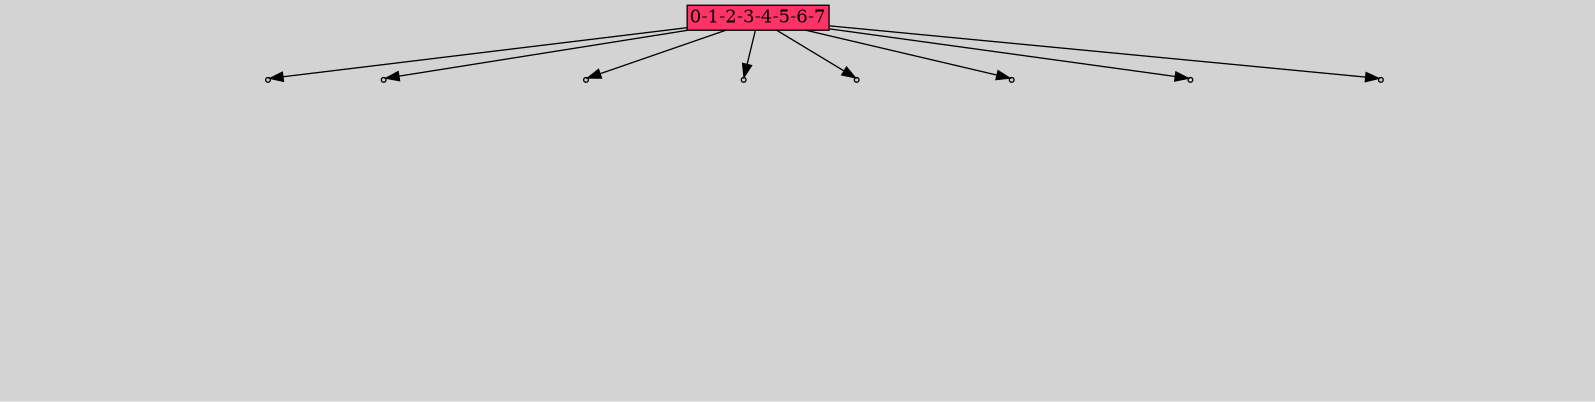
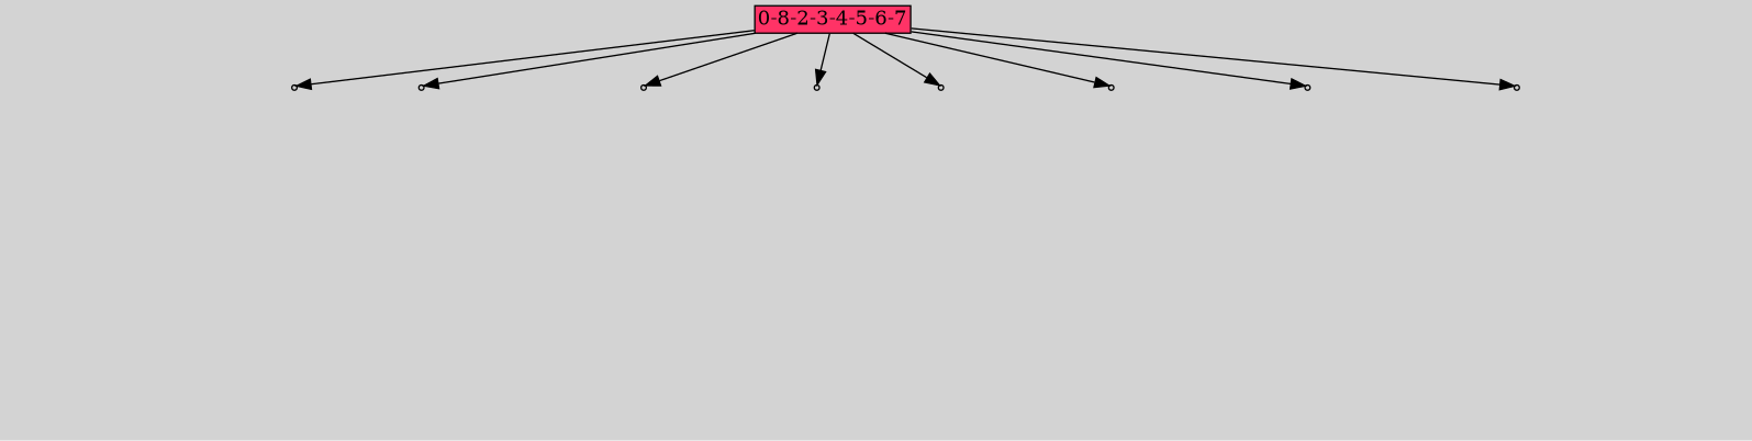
  digraph {
    bgcolor=lightgray
    node [shape=box style=filled]
-   n1 [fillcolor="#ff3366" height=0 label="0-1-2-3-4-5-6-7" margin=0.03 width=0]
+   n1 [fillcolor="#ff3366" height=0 label="0-8-2-3-4-5-6-7" margin=0.03 width=0]
    n2 [fillcolor="#cccccc" label=1 shape=point]
    n3 [fillcolor="#cccccc" label=1 shape=point]
    n4 [fillcolor="#cccccc" label=1 shape=point]
    n5 [fillcolor="#cccccc" label=1 shape=point]
    n6 [fillcolor="#cccccc" label=1 shape=point]
    n7 [fillcolor="#cccccc" label=1 shape=point]
    n8 [fillcolor="#cccccc" label=1 shape=point]
    n9 [fillcolor="#cccccc" label=1 shape=point]
    n10 [label="12|3&1|4#1|3&#92;n17|3&0|11#0|27&#92;n13|0&0|3#0|3&#92;n" style=invis]
    n11 [label="15|2&1|26#1|11&#92;n11|3&0|26#1|24&#92;n13|0&0|3#1|13&#92;n" style=invis]
    n12 [label="18|3&1|11#0|7&#92;n5|2&1|8#0|3&#92;n10|5&0|18#1|21&#92;n12|3&1|7#0|3&#92;n1|6&0|5#1|18&#92;n9|4&1|5#0|17&#92;n12|4&0|14#0|28&#92;n12|2&0|28#1|16&#92;n9|0&0|3#0|28&#92;n19|7&0|2#0|27&#92;n1|0&0|16#0|15&#92;n7|3&0|8#1|23&#92;n19|0&0|3#1|26&#92;n" style=invis]
    n13 [label="9|2&1|18#1|7&#92;n19|2&0|2#1|2&#92;n10|2&0|18#1|8&#92;n7|5&0|2#1|19&#92;n13|0&1|13#0|13&#92;n" style=invis]
    n14 [label="3|0&1|14#1|23&#92;n" style=invis]
    n15 [label="18|0&1|10#1|27&#92;n0|4&0|16#1|19&#92;n5|6&0|24#1|10&#92;n1|5&0|20#1|19&#92;n1|0&0|21#1|9&#92;n3|2&0|8#0|6&#92;n13|0&1|7#0|10&#92;n18|0&0|0#1|26&#92;n" style=invis]
    n16 [label="12|7&1|6#1|16&#92;n11|6&0|23#1|15&#92;n9|6&0|6#1|1&#92;n11|1&1|9#0|14&#92;n1|0&1|6#0|1&#92;n15|2&1|13#1|13&#92;n2|0&0|8#0|10&#92;n" style=invis]
    n17 [label="17|6&1|9#1|23&#92;n14|3&0|14#1|23&#92;n12|1&1|4#1|2&#92;n1|1&0|11#0|1&#92;n6|4&1|24#1|19&#92;n17|2&0|20#1|10&#92;n13|0&0|18#1|0&#92;n7|5&0|17#0|1&#92;n12|6&1|2#1|4&#92;n4|7&0|14#0|16&#92;n14|4&0|5#0|21&#92;n2|2&0|7#0|4&#92;n13|0&1|7#0|10&#92;n" style=invis]
    n1 -> n2
    n1 -> n3
    n1 -> n4
    n1 -> n5
    n1 -> n6
    n1 -> n7
    n1 -> n8
    n1 -> n9
    n2 -> n10 [style=invis]
    n3 -> n11 [style=invis]
    n4 -> n12 [style=invis]
    n5 -> n13 [style=invis]
    n6 -> n14 [style=invis]
    n7 -> n15 [style=invis]
    n8 -> n16 [style=invis]
    n9 -> n17 [style=invis]
  }
